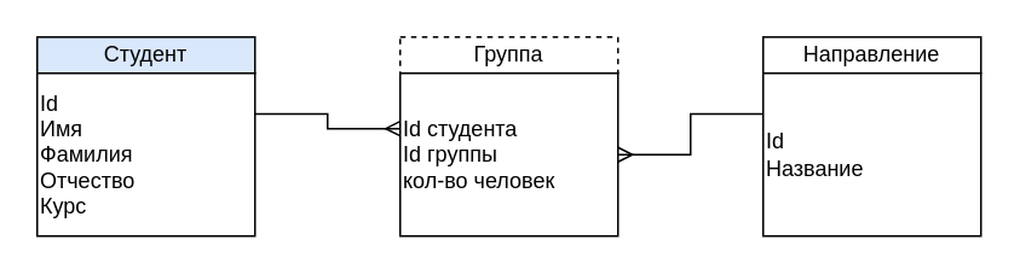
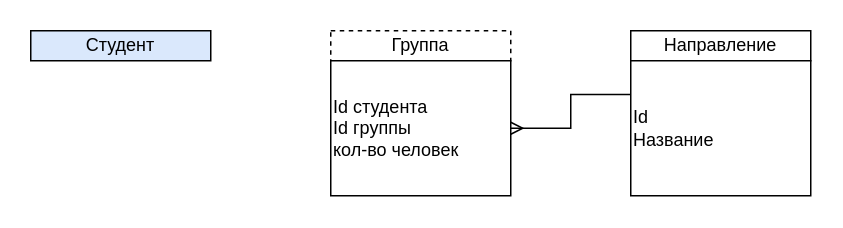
  <mxCell id="0" />
  <mxCell id="1" parent="0" />
  <mxCell id="2" value="Студент" style="rounded=0;whiteSpace=wrap;html=1;fillColor=#dae8fc;" vertex="1" parent="1"><mxGeometry x="20" y="20" width="120" height="20" as="geometry" /></mxCell>
- <mxCell id="3" style="edgeStyle=orthogonalEdgeStyle;rounded=0;orthogonalLoop=1;jettySize=auto;html=1;exitX=1;exitY=0.25;exitDx=0;exitDy=0;entryX=0;entryY=0.34;entryDx=0;entryDy=0;entryPerimeter=0;endArrow=ERmany;endFill=0;" edge="1" parent="1" source="4" target="9"><mxGeometry relative="1" as="geometry" /></mxCell>
- <mxCell id="4" value="&lt;div style=&quot;&quot;&gt;&lt;span style=&quot;background-color: initial;&quot;&gt;Id&lt;/span&gt;&lt;/div&gt;&lt;div style=&quot;&quot;&gt;&lt;span style=&quot;background-color: initial;&quot;&gt;Имя&lt;/span&gt;&lt;/div&gt;&lt;div style=&quot;&quot;&gt;&lt;span style=&quot;background-color: initial;&quot;&gt;Фамилия&lt;/span&gt;&lt;/div&gt;&lt;div style=&quot;&quot;&gt;&lt;span style=&quot;background-color: initial;&quot;&gt;Отчество&lt;/span&gt;&lt;/div&gt;&lt;div style=&quot;&quot;&gt;&lt;span style=&quot;background-color: initial;&quot;&gt;Курс&lt;/span&gt;&lt;/div&gt;" style="rounded=0;whiteSpace=wrap;html=1;align=left;" vertex="1" parent="1"><mxGeometry x="20" y="40" width="120" height="90" as="geometry" /></mxCell>
  <mxCell id="5" value="Направление" style="rounded=0;whiteSpace=wrap;html=1;" vertex="1" parent="1"><mxGeometry x="420" y="20" width="120" height="20" as="geometry" /></mxCell>
  <mxCell id="6" style="edgeStyle=orthogonalEdgeStyle;rounded=0;orthogonalLoop=1;jettySize=auto;html=1;exitX=0;exitY=0.25;exitDx=0;exitDy=0;entryX=1;entryY=0.5;entryDx=0;entryDy=0;endArrow=ERmany;endFill=0;" edge="1" parent="1" source="7" target="9"><mxGeometry relative="1" as="geometry" /></mxCell>
  <mxCell id="7" value="Id&lt;br&gt;Название&lt;br&gt;" style="rounded=0;whiteSpace=wrap;html=1;align=left;" vertex="1" parent="1"><mxGeometry x="420" y="40" width="120" height="90" as="geometry" /></mxCell>
  <mxCell id="8" value="Группа" style="rounded=0;whiteSpace=wrap;html=1;dashed=1;" vertex="1" parent="1"><mxGeometry x="220" y="20" width="120" height="20" as="geometry" /></mxCell>
  <mxCell id="9" value="&lt;div style=&quot;&quot;&gt;&lt;span style=&quot;background-color: initial;&quot;&gt;Id студента&lt;/span&gt;&lt;/div&gt;&lt;div style=&quot;&quot;&gt;Id группы&lt;/div&gt;&lt;div style=&quot;&quot;&gt;кол-во человек&lt;/div&gt;" style="rounded=0;whiteSpace=wrap;html=1;align=left;" vertex="1" parent="1"><mxGeometry x="220" y="40" width="120" height="90" as="geometry" /></mxCell>
